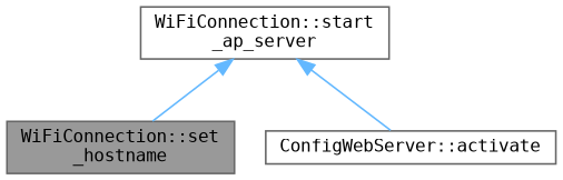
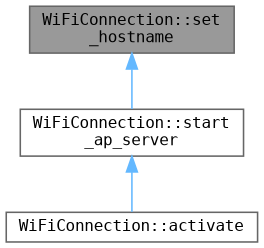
  digraph {
    fontname="DejaVu Sans Mono"
    rankdir=TB
    node [color=grey40 fillcolor=white fontname="DejaVu Sans Mono" fontsize=10 shape=box style=filled]
    edge [color=steelblue1 dir=back fontname="DejaVu Sans Mono" fontsize=10 labelfontname=Helvetica labelfontsize=10 style=solid]
    n1 [color=gray40 fillcolor=grey60 fontcolor=black height=0.2 label="WiFiConnection::set\l_hostname" width=0.4]
    n2 [height=0.2 label="WiFiConnection::start\l_ap_server" width=0.4]
-   n3 [height=0.2 label="ConfigWebServer::activate" width=0.4]
-   n2 -> n1
+   n3 [height=0.2 label="WiFiConnection::activate" width=0.4]
+   n1 -> n2
    n2 -> n3
  }
